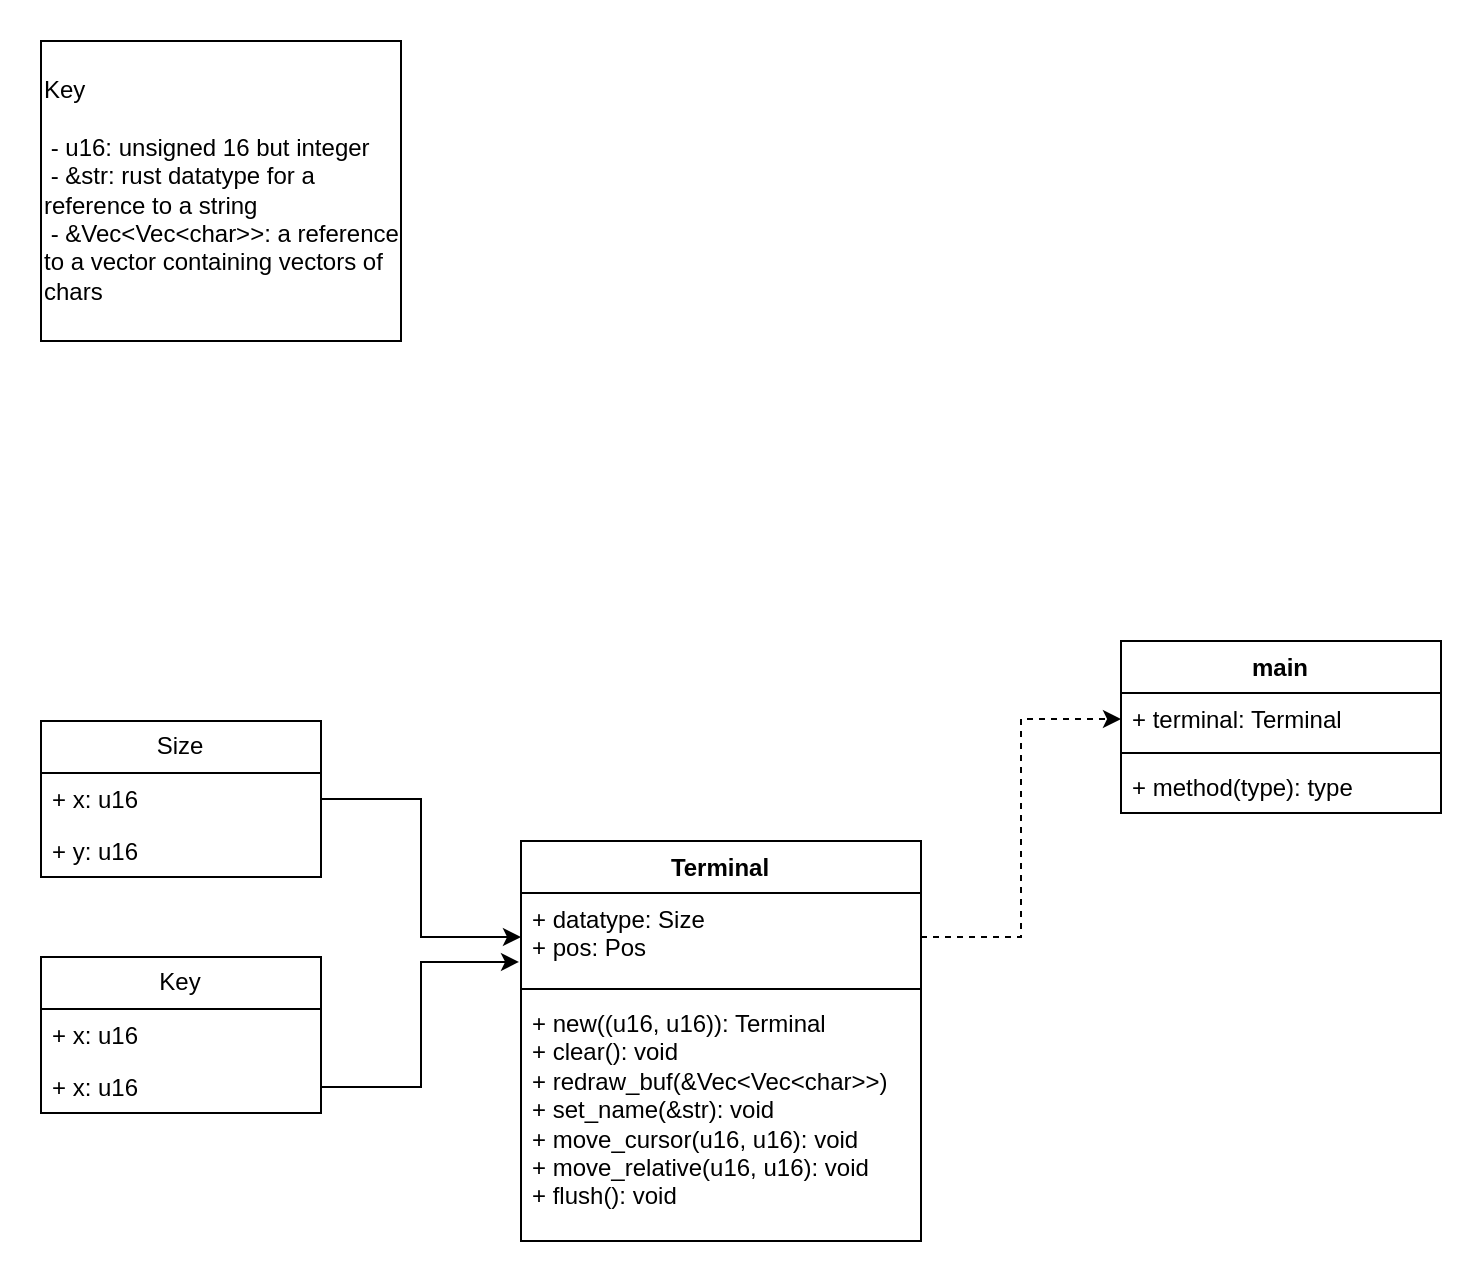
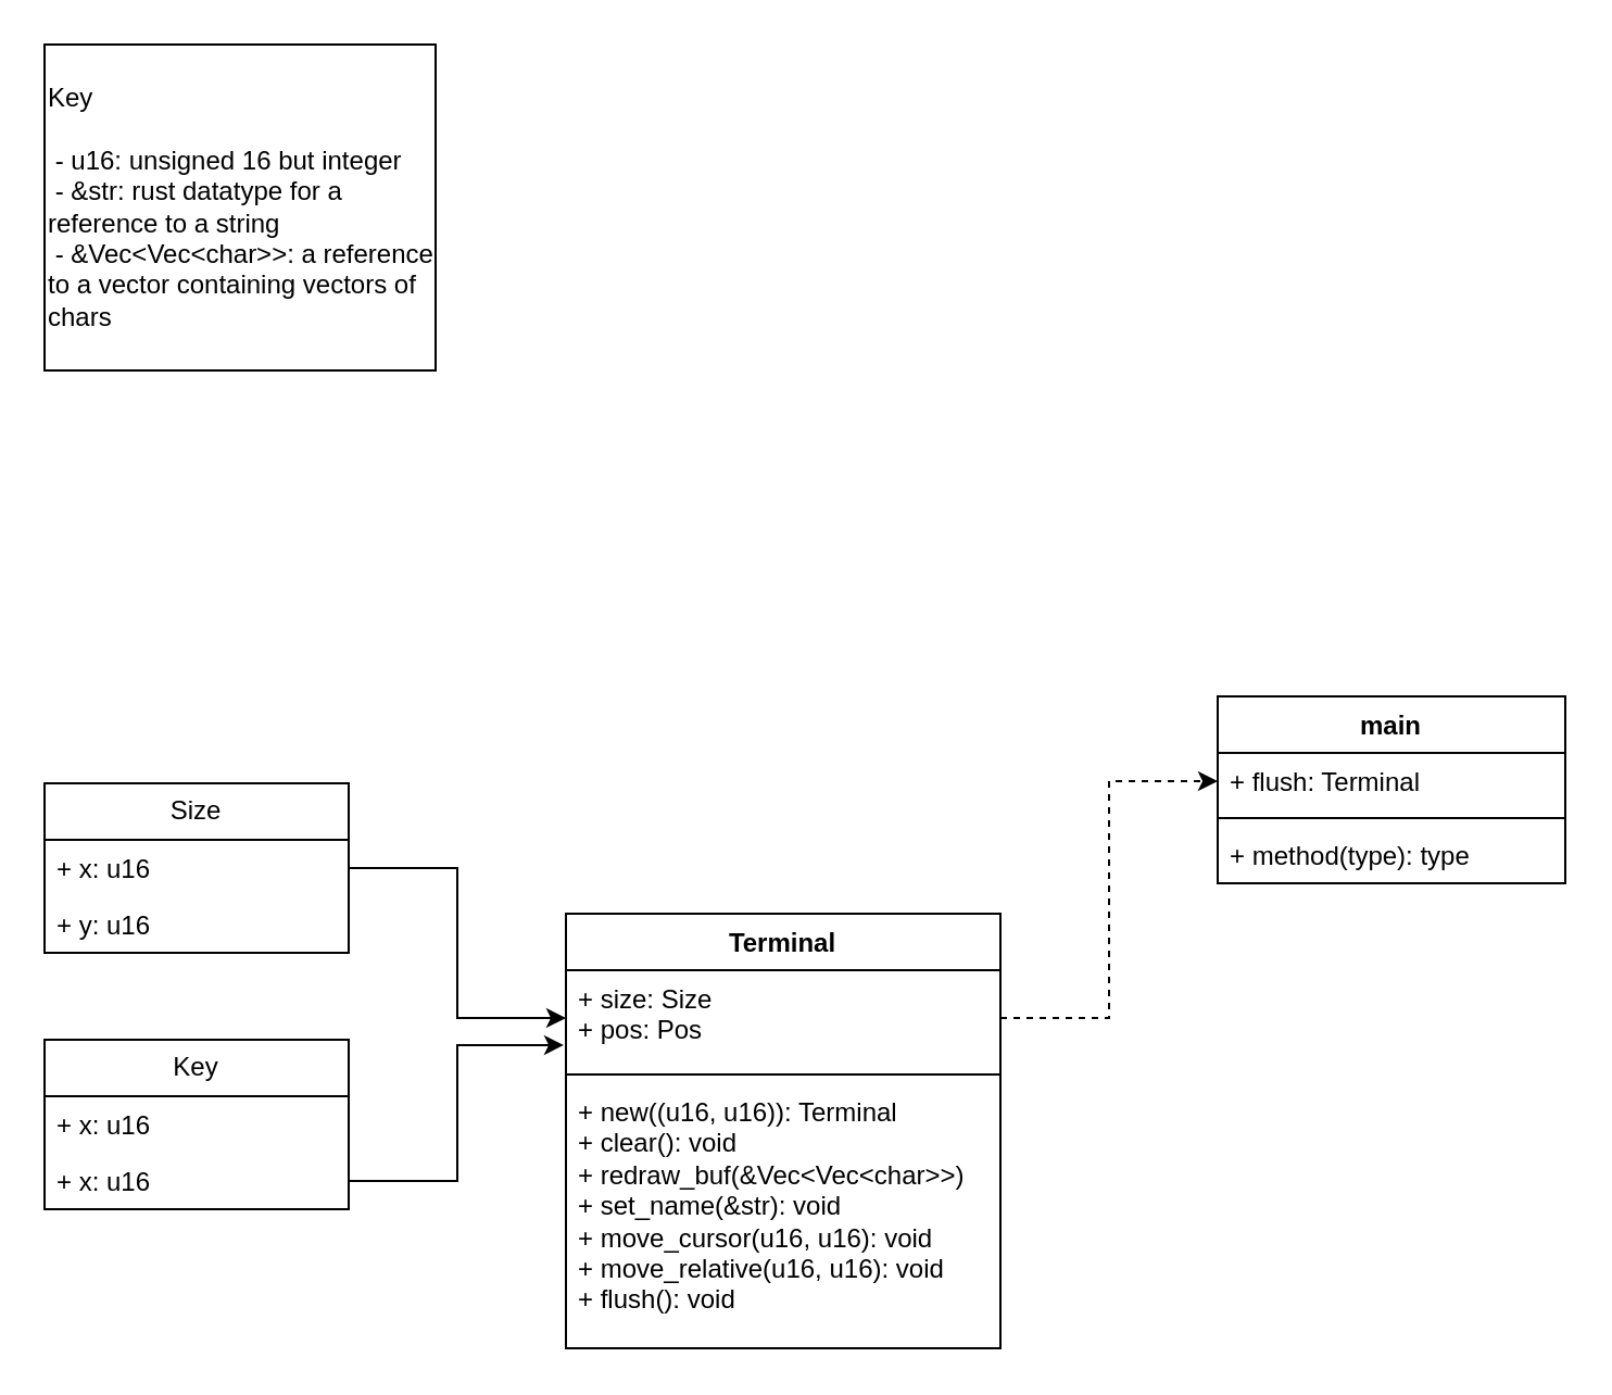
  <mxCell id="0" />
  <mxCell id="1" parent="0" />
  <mxCell id="2" value="Terminal" style="swimlane;fontStyle=1;align=center;verticalAlign=top;childLayout=stackLayout;horizontal=1;startSize=26;horizontalStack=0;resizeParent=1;resizeParentMax=0;resizeLast=0;collapsible=1;marginBottom=0;whiteSpace=wrap;html=1;" parent="1" vertex="1"><mxGeometry x="260" y="420" width="200" height="200" as="geometry"><mxRectangle x="280" y="440" width="90" height="30" as="alternateBounds" /></mxGeometry></mxCell>
- <mxCell id="3" value="+ datatype: Size&lt;div&gt;+ pos: Pos&lt;br&gt;&lt;div&gt;&lt;br&gt;&lt;/div&gt;&lt;/div&gt;" style="text;strokeColor=none;fillColor=none;align=left;verticalAlign=top;spacingLeft=4;spacingRight=4;overflow=hidden;rotatable=0;points=[[0,0.5],[1,0.5]];portConstraint=eastwest;whiteSpace=wrap;html=1;" parent="2" vertex="1"><mxGeometry y="26" width="200" height="44" as="geometry" /></mxCell>
+ <mxCell id="3" value="+ size: Size&lt;div&gt;+ pos: Pos&lt;br&gt;&lt;div&gt;&lt;br&gt;&lt;/div&gt;&lt;/div&gt;" style="text;strokeColor=none;fillColor=none;align=left;verticalAlign=top;spacingLeft=4;spacingRight=4;overflow=hidden;rotatable=0;points=[[0,0.5],[1,0.5]];portConstraint=eastwest;whiteSpace=wrap;html=1;" parent="2" vertex="1"><mxGeometry y="26" width="200" height="44" as="geometry" /></mxCell>
  <mxCell id="4" value="" style="line;strokeWidth=1;fillColor=none;align=left;verticalAlign=middle;spacingTop=-1;spacingLeft=3;spacingRight=3;rotatable=0;labelPosition=right;points=[];portConstraint=eastwest;strokeColor=inherit;" parent="2" vertex="1"><mxGeometry y="70" width="200" height="8" as="geometry" /></mxCell>
  <mxCell id="5" value="&lt;div&gt;+ new((u16, u16)): Terminal&lt;/div&gt;+ clear(): void&amp;nbsp;&lt;div&gt;+ redraw_buf(&amp;amp;Vec&amp;lt;Vec&amp;lt;char&amp;gt;&amp;gt;)&lt;br&gt;&lt;div&gt;&lt;div&gt;+ set_name(&amp;amp;str): void&lt;/div&gt;&lt;div&gt;+&lt;span style=&quot;background-color: initial;&quot;&gt;&amp;nbsp;move_cursor(u16, u16): void&lt;/span&gt;&lt;/div&gt;&lt;div&gt;&lt;span style=&quot;background-color: initial;&quot;&gt;+ move_relative(u16, u16): void&lt;/span&gt;&lt;/div&gt;&lt;div&gt;&lt;span style=&quot;background-color: initial;&quot;&gt;+ flush(): void&lt;/span&gt;&lt;/div&gt;&lt;/div&gt;&lt;/div&gt;" style="text;strokeColor=none;fillColor=none;align=left;verticalAlign=top;spacingLeft=4;spacingRight=4;overflow=hidden;rotatable=0;points=[[0,0.5],[1,0.5]];portConstraint=eastwest;whiteSpace=wrap;html=1;" parent="2" vertex="1"><mxGeometry y="78" width="200" height="122" as="geometry" /></mxCell>
  <mxCell id="6" value="main&lt;div&gt;&lt;br&gt;&lt;/div&gt;" style="swimlane;fontStyle=1;align=center;verticalAlign=top;childLayout=stackLayout;horizontal=1;startSize=26;horizontalStack=0;resizeParent=1;resizeParentMax=0;resizeLast=0;collapsible=1;marginBottom=0;whiteSpace=wrap;html=1;" parent="1" vertex="1"><mxGeometry x="560" y="320" width="160" height="86" as="geometry" /></mxCell>
- <mxCell id="7" value="+ terminal: Terminal" style="text;strokeColor=none;fillColor=none;align=left;verticalAlign=top;spacingLeft=4;spacingRight=4;overflow=hidden;rotatable=0;points=[[0,0.5],[1,0.5]];portConstraint=eastwest;whiteSpace=wrap;html=1;" parent="6" vertex="1"><mxGeometry y="26" width="160" height="26" as="geometry" /></mxCell>
+ <mxCell id="7" value="+ flush: Terminal" style="text;strokeColor=none;fillColor=none;align=left;verticalAlign=top;spacingLeft=4;spacingRight=4;overflow=hidden;rotatable=0;points=[[0,0.5],[1,0.5]];portConstraint=eastwest;whiteSpace=wrap;html=1;" parent="6" vertex="1"><mxGeometry y="26" width="160" height="26" as="geometry" /></mxCell>
  <mxCell id="8" value="" style="line;strokeWidth=1;fillColor=none;align=left;verticalAlign=middle;spacingTop=-1;spacingLeft=3;spacingRight=3;rotatable=0;labelPosition=right;points=[];portConstraint=eastwest;strokeColor=inherit;" parent="6" vertex="1"><mxGeometry y="52" width="160" height="8" as="geometry" /></mxCell>
  <mxCell id="9" value="+ method(type): type" style="text;strokeColor=none;fillColor=none;align=left;verticalAlign=top;spacingLeft=4;spacingRight=4;overflow=hidden;rotatable=0;points=[[0,0.5],[1,0.5]];portConstraint=eastwest;whiteSpace=wrap;html=1;" parent="6" vertex="1"><mxGeometry y="60" width="160" height="26" as="geometry" /></mxCell>
  <mxCell id="10" style="edgeStyle=orthogonalEdgeStyle;rounded=0;orthogonalLoop=1;jettySize=auto;html=1;exitX=1;exitY=0.5;exitDx=0;exitDy=0;entryX=0;entryY=0.5;entryDx=0;entryDy=0;dashed=1;" parent="1" source="3" target="7" edge="1"><mxGeometry relative="1" as="geometry" /></mxCell>
  <mxCell id="11" value="Key&lt;div&gt;&lt;br&gt;&lt;div&gt;&amp;nbsp;- u16: unsigned 16 but integer&lt;/div&gt;&lt;/div&gt;&lt;div&gt;&amp;nbsp;- &amp;amp;str: rust datatype for a reference to a string&lt;/div&gt;&lt;div&gt;&amp;nbsp;- &amp;amp;Vec&amp;lt;Vec&amp;lt;char&amp;gt;&amp;gt;: a reference to a vector containing vectors of chars&lt;br&gt;&lt;/div&gt;" style="html=1;whiteSpace=wrap;align=left;" parent="1" vertex="1"><mxGeometry x="20" y="20" width="180" height="150" as="geometry" /></mxCell>
  <mxCell id="12" value="Size" style="swimlane;fontStyle=0;childLayout=stackLayout;horizontal=1;startSize=26;fillColor=none;horizontalStack=0;resizeParent=1;resizeParentMax=0;resizeLast=0;collapsible=1;marginBottom=0;whiteSpace=wrap;html=1;" parent="1" vertex="1"><mxGeometry x="20" y="360" width="140" height="78" as="geometry" /></mxCell>
  <mxCell id="13" value="+ x: u16" style="text;strokeColor=none;fillColor=none;align=left;verticalAlign=top;spacingLeft=4;spacingRight=4;overflow=hidden;rotatable=0;points=[[0,0.5],[1,0.5]];portConstraint=eastwest;whiteSpace=wrap;html=1;" parent="12" vertex="1"><mxGeometry y="26" width="140" height="26" as="geometry" /></mxCell>
  <mxCell id="14" value="+ y: u16" style="text;strokeColor=none;fillColor=none;align=left;verticalAlign=top;spacingLeft=4;spacingRight=4;overflow=hidden;rotatable=0;points=[[0,0.5],[1,0.5]];portConstraint=eastwest;whiteSpace=wrap;html=1;" parent="12" vertex="1"><mxGeometry y="52" width="140" height="26" as="geometry" /></mxCell>
  <mxCell id="15" style="edgeStyle=orthogonalEdgeStyle;rounded=0;orthogonalLoop=1;jettySize=auto;html=1;exitX=1;exitY=0.5;exitDx=0;exitDy=0;entryX=0;entryY=0.5;entryDx=0;entryDy=0;" parent="1" source="13" target="3" edge="1"><mxGeometry relative="1" as="geometry" /></mxCell>
  <mxCell id="16" value="Key" style="swimlane;fontStyle=0;childLayout=stackLayout;horizontal=1;startSize=26;fillColor=none;horizontalStack=0;resizeParent=1;resizeParentMax=0;resizeLast=0;collapsible=1;marginBottom=0;whiteSpace=wrap;html=1;" parent="1" vertex="1"><mxGeometry x="20" y="478" width="140" height="78" as="geometry" /></mxCell>
  <mxCell id="17" value="+ x: u16" style="text;strokeColor=none;fillColor=none;align=left;verticalAlign=top;spacingLeft=4;spacingRight=4;overflow=hidden;rotatable=0;points=[[0,0.5],[1,0.5]];portConstraint=eastwest;whiteSpace=wrap;html=1;" parent="16" vertex="1"><mxGeometry y="26" width="140" height="26" as="geometry" /></mxCell>
  <mxCell id="18" value="+ x: u16" style="text;strokeColor=none;fillColor=none;align=left;verticalAlign=top;spacingLeft=4;spacingRight=4;overflow=hidden;rotatable=0;points=[[0,0.5],[1,0.5]];portConstraint=eastwest;whiteSpace=wrap;html=1;" parent="16" vertex="1"><mxGeometry y="52" width="140" height="26" as="geometry" /></mxCell>
  <mxCell id="19" style="edgeStyle=orthogonalEdgeStyle;rounded=0;orthogonalLoop=1;jettySize=auto;html=1;exitX=1;exitY=0.5;exitDx=0;exitDy=0;entryX=-0.005;entryY=0.783;entryDx=0;entryDy=0;entryPerimeter=0;" parent="1" source="18" target="3" edge="1"><mxGeometry relative="1" as="geometry" /></mxCell>
